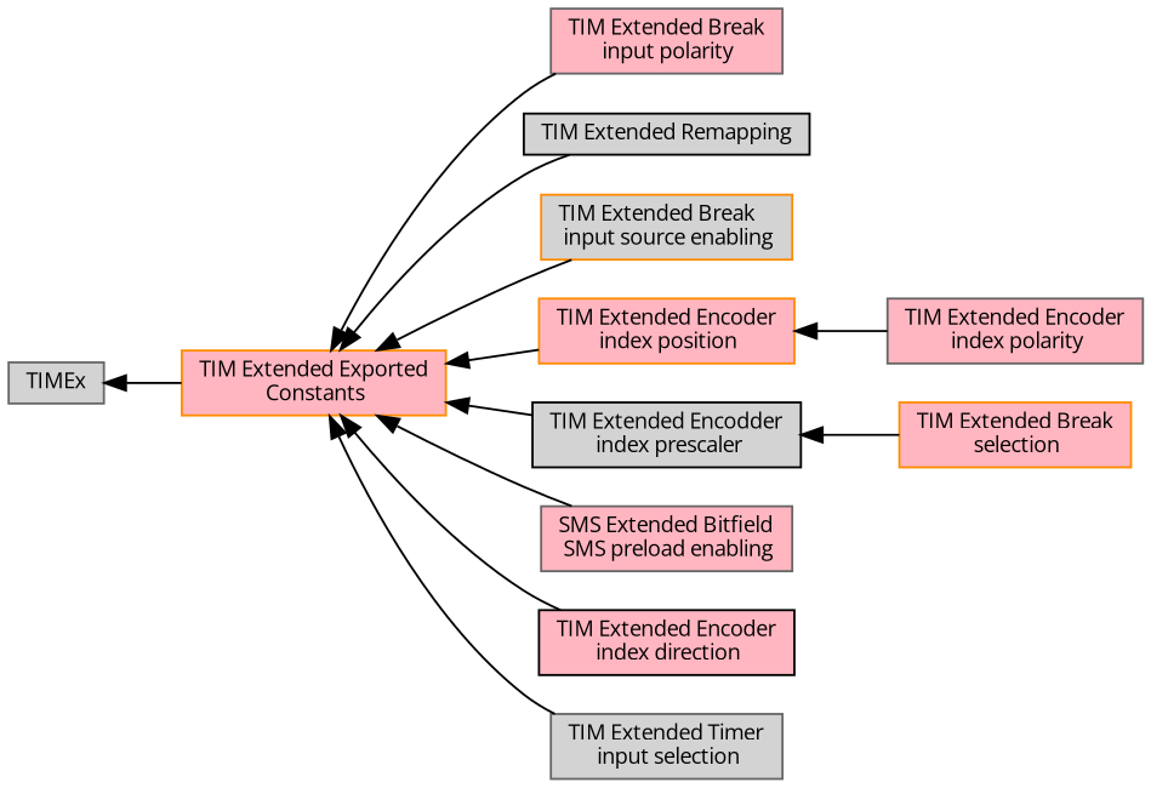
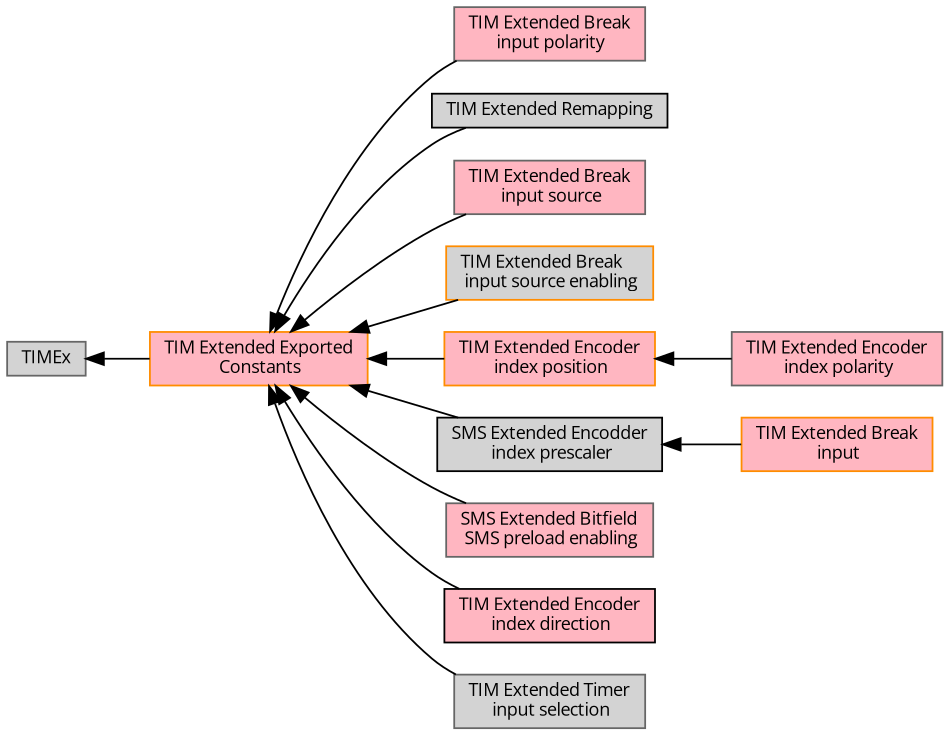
  digraph {
    fontname="Open Sans"
    rankdir=LR
    node [color=gray40 fillcolor=lightpink fontname="Open Sans" fontsize=10 shape=box style=filled]
    edge [dir=back fontname="Open Sans" fontsize=10 labelfontname=Helvetica labelfontsize=10 shape=plaintext style=solid]
    n1 [fillcolor=lightgrey height=0.2 label=TIMEx width=0.4]
    n2 [color=darkorange fontcolor=black height=0.2 label="TIM Extended Exported\l Constants" width=0.4]
    n3 [height=0.2 label="TIM Extended Break\l input polarity" width=0.4]
    n4 [color=black fillcolor=lightgrey height=0.2 label="TIM Extended Remapping" width=0.4]
+   n5 [height=0.2 label="TIM Extended Break\l input source" width=0.4]
    n6 [color=darkorange fillcolor=lightgrey height=0.2 label="TIM Extended Break\l input source enabling" width=0.4]
    n7 [color=darkorange height=0.2 label="TIM Extended Encoder\l index position" width=0.4]
-   n8 [color=black fillcolor=lightgrey height=0.2 label="TIM Extended Encodder\l index prescaler" width=0.4]
+   n8 [color=black fillcolor=lightgrey height=0.2 label="SMS Extended Encodder\l index prescaler" width=0.4]
    n9 [height=0.2 label="SMS Extended Bitfield\l SMS preload enabling" width=0.4]
    n10 [color=black height=0.2 label="TIM Extended Encoder\l index direction" width=0.4]
    n11 [fillcolor=lightgrey height=0.2 label="TIM Extended Timer\l input selection" width=0.4]
-   n12 [color=darkorange height=0.2 label="TIM Extended Break\l selection" width=0.4]
+   n12 [color=darkorange height=0.2 label="TIM Extended Break\l input" width=0.4]
    n13 [height=0.2 label="TIM Extended Encoder\l index polarity" width=0.4]
    n1 -> n2
    n2 -> n3
    n2 -> n4
+   n2 -> n5
    n2 -> n6
    n2 -> n7
    n2 -> n8
    n2 -> n9
    n2 -> n10
    n2 -> n11
    n7 -> n13
    n8 -> n12
  }
